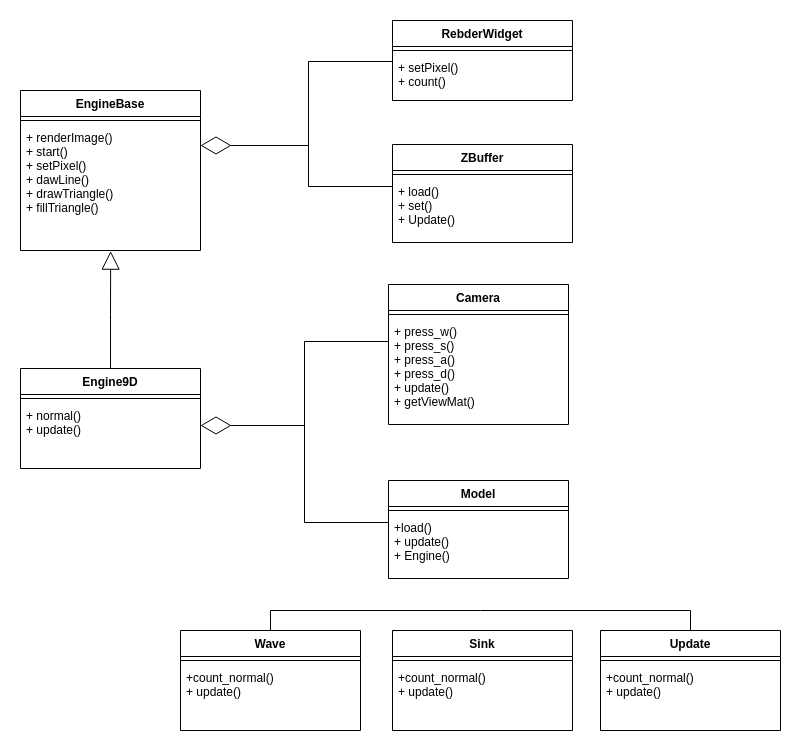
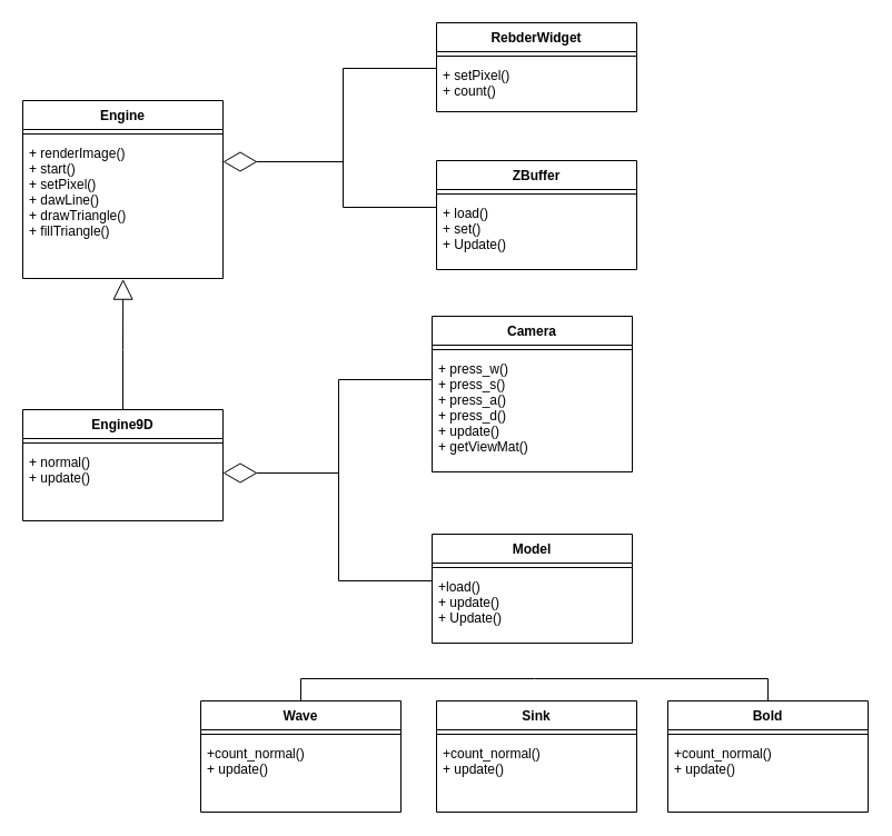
  <mxCell id="0" />
  <mxCell id="1" parent="0" />
- <mxCell id="2" value="EngineBase" style="swimlane;fontStyle=1;align=center;verticalAlign=top;childLayout=stackLayout;horizontal=1;startSize=26;horizontalStack=0;resizeParent=1;resizeParentMax=0;resizeLast=0;collapsible=1;marginBottom=0;" parent="1" vertex="1"><mxGeometry x="20" y="90" width="180" height="160" as="geometry" /></mxCell>
+ <mxCell id="2" value="Engine" style="swimlane;fontStyle=1;align=center;verticalAlign=top;childLayout=stackLayout;horizontal=1;startSize=26;horizontalStack=0;resizeParent=1;resizeParentMax=0;resizeLast=0;collapsible=1;marginBottom=0;" parent="1" vertex="1"><mxGeometry x="20" y="90" width="180" height="160" as="geometry" /></mxCell>
  <mxCell id="3" value="" style="line;strokeWidth=1;fillColor=none;align=left;verticalAlign=middle;spacingTop=-1;spacingLeft=3;spacingRight=3;rotatable=0;labelPosition=right;points=[];portConstraint=eastwest;" parent="2" vertex="1"><mxGeometry y="26" width="180" height="8" as="geometry" /></mxCell>
  <mxCell id="4" value="+ renderImage()&#10;+ start()&#10;+ setPixel()&#10;+ dawLine()&#10;+ drawTriangle()&#10;+ fillTriangle()" style="text;strokeColor=none;fillColor=none;align=left;verticalAlign=top;spacingLeft=4;spacingRight=4;overflow=hidden;rotatable=0;points=[[0,0.5],[1,0.5]];portConstraint=eastwest;" parent="2" vertex="1"><mxGeometry y="34" width="180" height="126" as="geometry" /></mxCell>
  <mxCell id="5" style="edgeStyle=orthogonalEdgeStyle;rounded=0;orthogonalLoop=1;jettySize=auto;html=1;exitX=0.5;exitY=0;exitDx=0;exitDy=0;entryX=0.501;entryY=1.005;entryDx=0;entryDy=0;entryPerimeter=0;endArrow=block;endFill=0;strokeWidth=1;endSize=16;" edge="1" parent="1" source="6" target="4"><mxGeometry relative="1" as="geometry" /></mxCell>
  <mxCell id="6" value="Engine9D" style="swimlane;fontStyle=1;align=center;verticalAlign=top;childLayout=stackLayout;horizontal=1;startSize=26;horizontalStack=0;resizeParent=1;resizeParentMax=0;resizeLast=0;collapsible=1;marginBottom=0;" parent="1" vertex="1"><mxGeometry x="20" y="368" width="180" height="100" as="geometry" /></mxCell>
  <mxCell id="7" value="" style="line;strokeWidth=1;fillColor=none;align=left;verticalAlign=middle;spacingTop=-1;spacingLeft=3;spacingRight=3;rotatable=0;labelPosition=right;points=[];portConstraint=eastwest;" parent="6" vertex="1"><mxGeometry y="26" width="180" height="8" as="geometry" /></mxCell>
  <mxCell id="8" value="+ normal()&#10;+ update()" style="text;strokeColor=none;fillColor=none;align=left;verticalAlign=top;spacingLeft=4;spacingRight=4;overflow=hidden;rotatable=0;points=[[0,0.5],[1,0.5]];portConstraint=eastwest;" parent="6" vertex="1"><mxGeometry y="34" width="180" height="66" as="geometry" /></mxCell>
  <mxCell id="9" value="RebderWidget" style="swimlane;fontStyle=1;align=center;verticalAlign=top;childLayout=stackLayout;horizontal=1;startSize=26;horizontalStack=0;resizeParent=1;resizeParentMax=0;resizeLast=0;collapsible=1;marginBottom=0;" parent="1" vertex="1"><mxGeometry x="392" y="20" width="180" height="80" as="geometry" /></mxCell>
  <mxCell id="10" value="" style="line;strokeWidth=1;fillColor=none;align=left;verticalAlign=middle;spacingTop=-1;spacingLeft=3;spacingRight=3;rotatable=0;labelPosition=right;points=[];portConstraint=eastwest;" parent="9" vertex="1"><mxGeometry y="26" width="180" height="8" as="geometry" /></mxCell>
  <mxCell id="11" value="+ setPixel()&#10;+ count()" style="text;strokeColor=none;fillColor=none;align=left;verticalAlign=top;spacingLeft=4;spacingRight=4;overflow=hidden;rotatable=0;points=[[0,0.5],[1,0.5]];portConstraint=eastwest;" parent="9" vertex="1"><mxGeometry y="34" width="180" height="46" as="geometry" /></mxCell>
  <mxCell id="12" style="edgeStyle=orthogonalEdgeStyle;rounded=0;orthogonalLoop=1;jettySize=auto;html=1;exitX=1;exitY=0.5;exitDx=0;exitDy=0;entryX=0;entryY=0.5;entryDx=0;entryDy=0;endArrow=none;endFill=0;startArrow=diamondThin;startFill=0;strokeWidth=1;startSize=28;" parent="1" target="11" edge="1"><mxGeometry relative="1" as="geometry"><mxPoint x="200" y="145" as="sourcePoint" /><Array as="points"><mxPoint x="308" y="145" /><mxPoint x="308" y="61" /></Array></mxGeometry></mxCell>
  <mxCell id="13" value="ZBuffer" style="swimlane;fontStyle=1;align=center;verticalAlign=top;childLayout=stackLayout;horizontal=1;startSize=26;horizontalStack=0;resizeParent=1;resizeParentMax=0;resizeLast=0;collapsible=1;marginBottom=0;" parent="1" vertex="1"><mxGeometry x="392" y="144" width="180" height="98" as="geometry" /></mxCell>
  <mxCell id="14" value="" style="line;strokeWidth=1;fillColor=none;align=left;verticalAlign=middle;spacingTop=-1;spacingLeft=3;spacingRight=3;rotatable=0;labelPosition=right;points=[];portConstraint=eastwest;" parent="13" vertex="1"><mxGeometry y="26" width="180" height="8" as="geometry" /></mxCell>
  <mxCell id="15" style="edgeStyle=orthogonalEdgeStyle;rounded=0;orthogonalLoop=1;jettySize=auto;html=1;exitX=0;exitY=0.5;exitDx=0;exitDy=0;endArrow=none;endFill=0;" parent="13" source="16" edge="1"><mxGeometry relative="1" as="geometry"><mxPoint x="-84" as="targetPoint" /><Array as="points"><mxPoint y="42" /></Array></mxGeometry></mxCell>
  <mxCell id="16" value="+ load()&#10;+ set()&#10;+ Update()" style="text;strokeColor=none;fillColor=none;align=left;verticalAlign=top;spacingLeft=4;spacingRight=4;overflow=hidden;rotatable=0;points=[[0,0.5],[1,0.5]];portConstraint=eastwest;" parent="13" vertex="1"><mxGeometry y="34" width="180" height="64" as="geometry" /></mxCell>
  <mxCell id="17" value="Camera" style="swimlane;fontStyle=1;align=center;verticalAlign=top;childLayout=stackLayout;horizontal=1;startSize=26;horizontalStack=0;resizeParent=1;resizeParentMax=0;resizeLast=0;collapsible=1;marginBottom=0;" parent="1" vertex="1"><mxGeometry x="388" y="284" width="180" height="140" as="geometry" /></mxCell>
  <mxCell id="18" value="" style="line;strokeWidth=1;fillColor=none;align=left;verticalAlign=middle;spacingTop=-1;spacingLeft=3;spacingRight=3;rotatable=0;labelPosition=right;points=[];portConstraint=eastwest;" parent="17" vertex="1"><mxGeometry y="26" width="180" height="8" as="geometry" /></mxCell>
  <mxCell id="19" value="+ press_w()&#10;+ press_s()&#10;+ press_a()&#10;+ press_d()&#10;+ update()&#10;+ getViewMat()" style="text;strokeColor=none;fillColor=none;align=left;verticalAlign=top;spacingLeft=4;spacingRight=4;overflow=hidden;rotatable=0;points=[[0,0.5],[1,0.5]];portConstraint=eastwest;" parent="17" vertex="1"><mxGeometry y="34" width="180" height="106" as="geometry" /></mxCell>
  <mxCell id="20" style="edgeStyle=orthogonalEdgeStyle;rounded=0;orthogonalLoop=1;jettySize=auto;html=1;entryX=0;entryY=0.5;entryDx=0;entryDy=0;endArrow=none;endFill=0;startArrow=diamondThin;startFill=0;strokeWidth=1;startSize=28;" parent="1" target="19" edge="1"><mxGeometry relative="1" as="geometry"><mxPoint x="200" y="425" as="sourcePoint" /><Array as="points"><mxPoint x="304" y="425" /><mxPoint x="304" y="341" /></Array></mxGeometry></mxCell>
  <mxCell id="21" value="Model" style="swimlane;fontStyle=1;align=center;verticalAlign=top;childLayout=stackLayout;horizontal=1;startSize=26;horizontalStack=0;resizeParent=1;resizeParentMax=0;resizeLast=0;collapsible=1;marginBottom=0;" parent="1" vertex="1"><mxGeometry x="388" y="480" width="180" height="98" as="geometry" /></mxCell>
  <mxCell id="22" value="" style="line;strokeWidth=1;fillColor=none;align=left;verticalAlign=middle;spacingTop=-1;spacingLeft=3;spacingRight=3;rotatable=0;labelPosition=right;points=[];portConstraint=eastwest;" parent="21" vertex="1"><mxGeometry y="26" width="180" height="8" as="geometry" /></mxCell>
  <mxCell id="23" style="edgeStyle=orthogonalEdgeStyle;rounded=0;orthogonalLoop=1;jettySize=auto;html=1;exitX=0;exitY=0.5;exitDx=0;exitDy=0;endArrow=none;endFill=0;" parent="21" source="24" edge="1"><mxGeometry relative="1" as="geometry"><mxPoint x="-84" y="-56" as="targetPoint" /><Array as="points"><mxPoint y="42" /></Array></mxGeometry></mxCell>
- <mxCell id="24" value="+load()&#10;+ update()&#10;+ Engine()" style="text;strokeColor=none;fillColor=none;align=left;verticalAlign=top;spacingLeft=4;spacingRight=4;overflow=hidden;rotatable=0;points=[[0,0.5],[1,0.5]];portConstraint=eastwest;" parent="21" vertex="1"><mxGeometry y="34" width="180" height="64" as="geometry" /></mxCell>
+ <mxCell id="24" value="+load()&#10;+ update()&#10;+ Update()" style="text;strokeColor=none;fillColor=none;align=left;verticalAlign=top;spacingLeft=4;spacingRight=4;overflow=hidden;rotatable=0;points=[[0,0.5],[1,0.5]];portConstraint=eastwest;" parent="21" vertex="1"><mxGeometry y="34" width="180" height="64" as="geometry" /></mxCell>
  <mxCell id="25" value="Sink" style="swimlane;fontStyle=1;align=center;verticalAlign=top;childLayout=stackLayout;horizontal=1;startSize=26;horizontalStack=0;resizeParent=1;resizeParentMax=0;resizeLast=0;collapsible=1;marginBottom=0;" parent="1" vertex="1"><mxGeometry x="392" y="630" width="180" height="100" as="geometry" /></mxCell>
  <mxCell id="26" value="" style="line;strokeWidth=1;fillColor=none;align=left;verticalAlign=middle;spacingTop=-1;spacingLeft=3;spacingRight=3;rotatable=0;labelPosition=right;points=[];portConstraint=eastwest;" parent="25" vertex="1"><mxGeometry y="26" width="180" height="8" as="geometry" /></mxCell>
  <mxCell id="27" value="+count_normal()&#10;+ update()" style="text;strokeColor=none;fillColor=none;align=left;verticalAlign=top;spacingLeft=4;spacingRight=4;overflow=hidden;rotatable=0;points=[[0,0.5],[1,0.5]];portConstraint=eastwest;" parent="25" vertex="1"><mxGeometry y="34" width="180" height="66" as="geometry" /></mxCell>
  <mxCell id="28" style="edgeStyle=orthogonalEdgeStyle;rounded=0;orthogonalLoop=1;jettySize=auto;html=1;exitX=0.5;exitY=0;exitDx=0;exitDy=0;endArrow=none;endFill=0;" parent="1" source="29" edge="1"><mxGeometry relative="1" as="geometry"><mxPoint x="480" y="610" as="targetPoint" /><Array as="points"><mxPoint x="270" y="610" /></Array></mxGeometry></mxCell>
  <mxCell id="29" value="Wave" style="swimlane;fontStyle=1;align=center;verticalAlign=top;childLayout=stackLayout;horizontal=1;startSize=26;horizontalStack=0;resizeParent=1;resizeParentMax=0;resizeLast=0;collapsible=1;marginBottom=0;" parent="1" vertex="1"><mxGeometry x="180" y="630" width="180" height="100" as="geometry" /></mxCell>
  <mxCell id="30" value="" style="line;strokeWidth=1;fillColor=none;align=left;verticalAlign=middle;spacingTop=-1;spacingLeft=3;spacingRight=3;rotatable=0;labelPosition=right;points=[];portConstraint=eastwest;" parent="29" vertex="1"><mxGeometry y="26" width="180" height="8" as="geometry" /></mxCell>
  <mxCell id="31" value="+count_normal()&#10;+ update()" style="text;strokeColor=none;fillColor=none;align=left;verticalAlign=top;spacingLeft=4;spacingRight=4;overflow=hidden;rotatable=0;points=[[0,0.5],[1,0.5]];portConstraint=eastwest;" parent="29" vertex="1"><mxGeometry y="34" width="180" height="66" as="geometry" /></mxCell>
  <mxCell id="32" style="edgeStyle=orthogonalEdgeStyle;rounded=0;orthogonalLoop=1;jettySize=auto;html=1;exitX=0.5;exitY=0;exitDx=0;exitDy=0;endArrow=none;endFill=0;" parent="1" source="33" edge="1"><mxGeometry relative="1" as="geometry"><mxPoint x="480" y="610" as="targetPoint" /><Array as="points"><mxPoint x="690" y="610" /></Array></mxGeometry></mxCell>
- <mxCell id="33" value="Update" style="swimlane;fontStyle=1;align=center;verticalAlign=top;childLayout=stackLayout;horizontal=1;startSize=26;horizontalStack=0;resizeParent=1;resizeParentMax=0;resizeLast=0;collapsible=1;marginBottom=0;" parent="1" vertex="1"><mxGeometry x="600" y="630" width="180" height="100" as="geometry" /></mxCell>
+ <mxCell id="33" value="Bold" style="swimlane;fontStyle=1;align=center;verticalAlign=top;childLayout=stackLayout;horizontal=1;startSize=26;horizontalStack=0;resizeParent=1;resizeParentMax=0;resizeLast=0;collapsible=1;marginBottom=0;" parent="1" vertex="1"><mxGeometry x="600" y="630" width="180" height="100" as="geometry" /></mxCell>
  <mxCell id="34" value="" style="line;strokeWidth=1;fillColor=none;align=left;verticalAlign=middle;spacingTop=-1;spacingLeft=3;spacingRight=3;rotatable=0;labelPosition=right;points=[];portConstraint=eastwest;" parent="33" vertex="1"><mxGeometry y="26" width="180" height="8" as="geometry" /></mxCell>
  <mxCell id="35" value="+count_normal()&#10;+ update()" style="text;strokeColor=none;fillColor=none;align=left;verticalAlign=top;spacingLeft=4;spacingRight=4;overflow=hidden;rotatable=0;points=[[0,0.5],[1,0.5]];portConstraint=eastwest;" parent="33" vertex="1"><mxGeometry y="34" width="180" height="66" as="geometry" /></mxCell>
